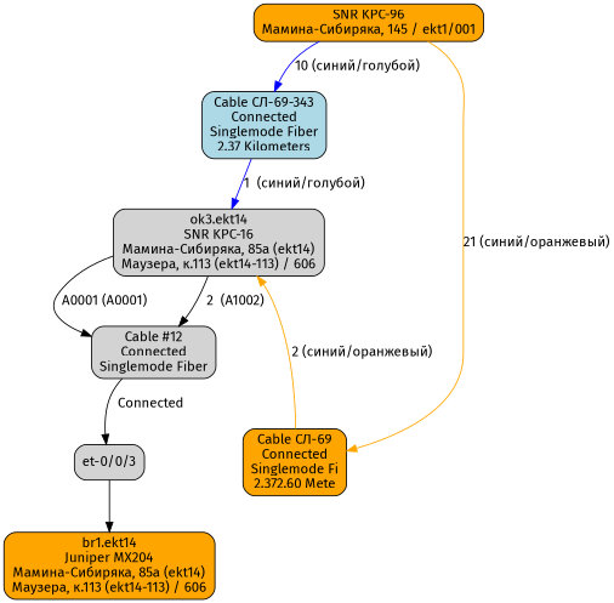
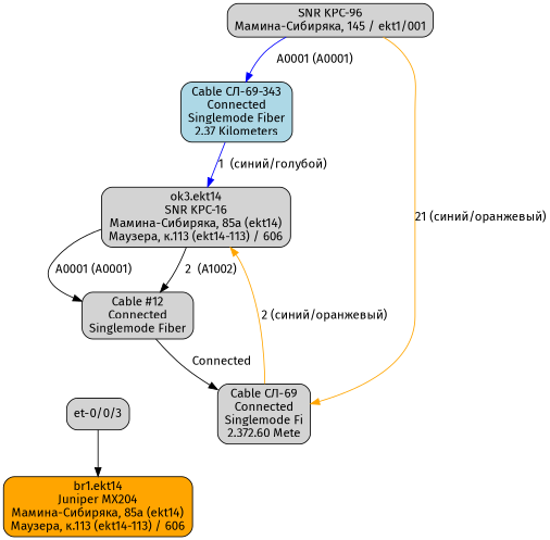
  digraph {
    fontname="Fira Sans"
    rankdir=TB
    node [fillcolor=lightgrey fontname="Fira Sans" shape=box style="rounded,filled"]
    edge [color=black fontname="Fira Sans"]
-   n1 [fillcolor=orange label="SNR KPC-96\nМамина-Сибиряка, 145 / ekt1/001"]
+   n1 [label="SNR KPC-96\nМамина-Сибиряка, 145 / ekt1/001"]
    n2 [fillcolor=lightblue label="Cable СЛ-69-343\nConnected\nSinglemode Fiber\n2.37 Kilometers"]
-   n3 [fillcolor=orange label="Cable СЛ-69\nConnected\nSinglemode Fi\n2.372.60 Mete"]
+   n3 [fillcolor=lightgray label="Cable СЛ-69\nConnected\nSinglemode Fi\n2.372.60 Mete"]
    n4 [fillcolor=lightgray label="ok3.ekt14\nSNR KPC-16\nМамина-Сибиряка, 85a (ekt14)\nМаузера, к.113 (ekt14-113) / 606"]
    n5 [fillcolor=lightgray label="Cable #12\nConnected\nSinglemode Fiber"]
    n6 [label="et-0/0/3"]
    n7 [fillcolor=orange label="br1.ekt14\nJuniper MX204\nМамина-Сибиряка, 85a (ekt14)\nМаузера, к.113 (ekt14-113) / 606"]
-   n1 -> n2 [color=blue label="10 (синий/голубой)        "]
+   n1 -> n2 [color=blue label=" А0001 (A0001)            "]
    n1 -> n3 [color=orange label="21 (синий/оранжевый)"]
    n2 -> n4 [color=blue label="1  (синий/голубой)"]
    n3 -> n4 [color=orange label="2 (синий/оранжевый)"]
    n4 -> n5 [label=" А0001 (A0001)            "]
    n4 -> n5 [label="  2  (A1002)"]
-   n5 -> n6 [label="  Connected"]
+   n5 -> n3 [label="  Connected"]
    n6 -> n7
  }
